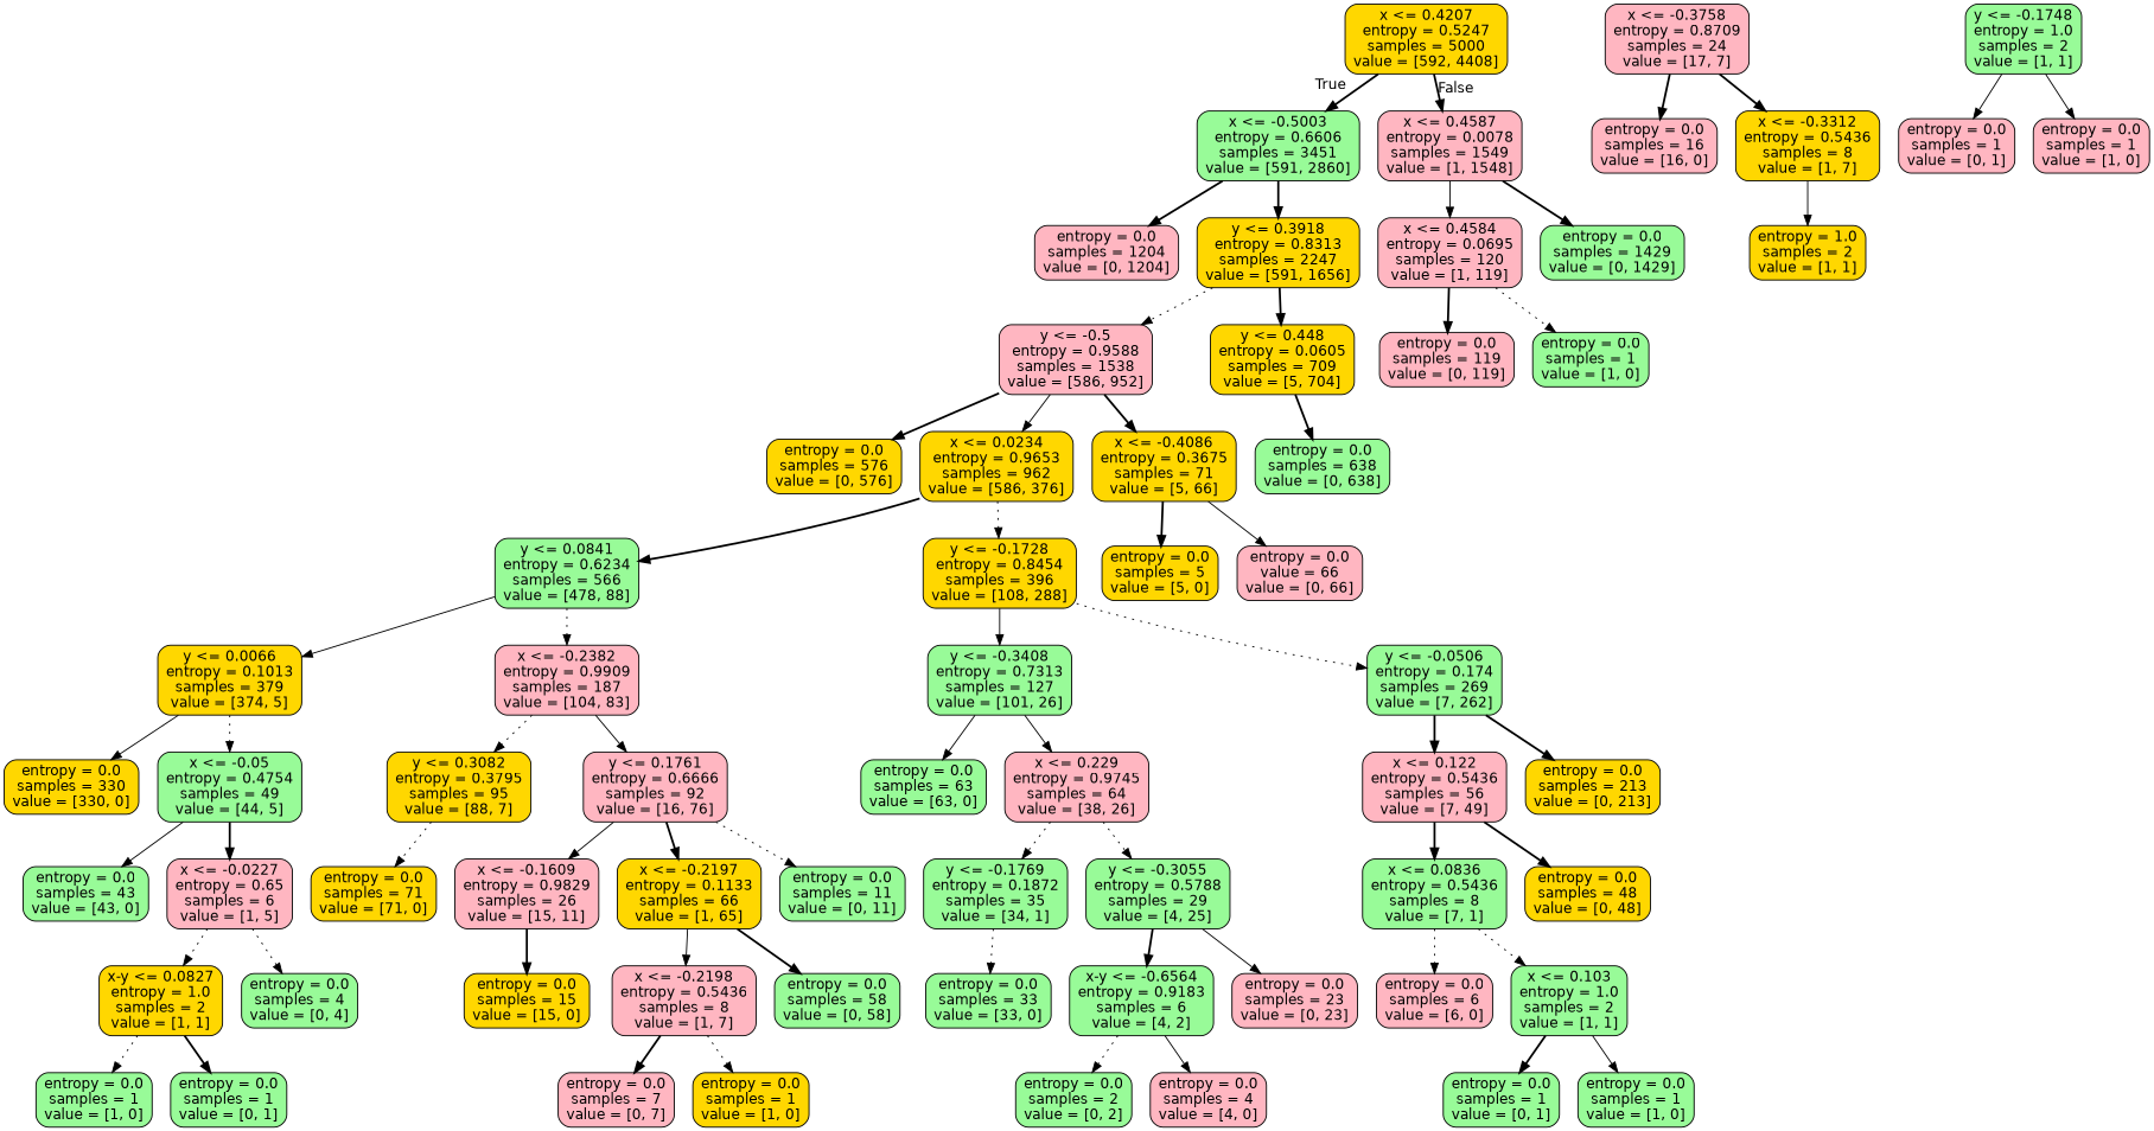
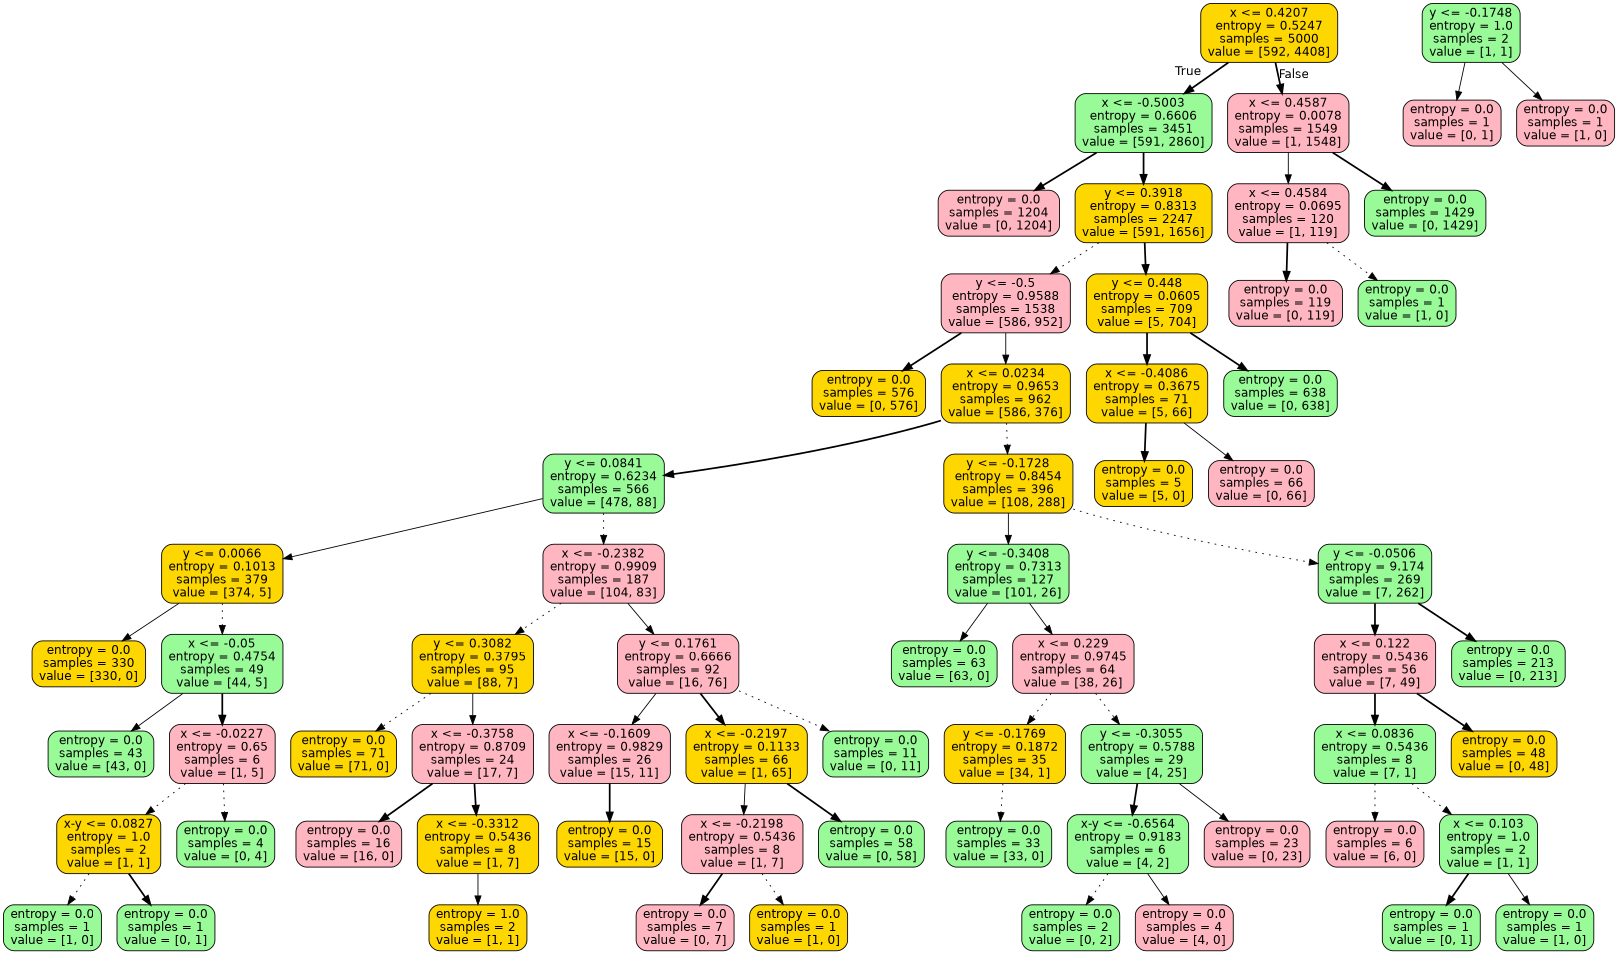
  digraph {
    node [color=black fillcolor=palegreen fontname=helvetica shape=box style="filled, rounded"]
    edge [fontname=helvetica style=bold]
    n1 [fillcolor=gold label="x <= 0.4207\nentropy = 0.5247\nsamples = 5000\nvalue = [592, 4408]"]
    n2 [label="x <= -0.5003\nentropy = 0.6606\nsamples = 3451\nvalue = [591, 2860]"]
    n3 [fillcolor=lightpink label="x <= 0.4587\nentropy = 0.0078\nsamples = 1549\nvalue = [1, 1548]"]
    n4 [fillcolor=lightpink label="entropy = 0.0\nsamples = 1204\nvalue = [0, 1204]"]
    n5 [fillcolor=gold label="y <= 0.3918\nentropy = 0.8313\nsamples = 2247\nvalue = [591, 1656]"]
    n6 [fillcolor=lightpink label="x <= 0.4584\nentropy = 0.0695\nsamples = 120\nvalue = [1, 119]"]
    n7 [label="entropy = 0.0\nsamples = 1429\nvalue = [0, 1429]"]
    n8 [fillcolor=lightpink label="y <= -0.5\nentropy = 0.9588\nsamples = 1538\nvalue = [586, 952]"]
    n9 [fillcolor=gold label="y <= 0.448\nentropy = 0.0605\nsamples = 709\nvalue = [5, 704]"]
    n10 [fillcolor=gold label="entropy = 0.0\nsamples = 576\nvalue = [0, 576]"]
    n11 [fillcolor=gold label="x <= 0.0234\nentropy = 0.9653\nsamples = 962\nvalue = [586, 376]"]
    n12 [fillcolor=gold label="x <= -0.4086\nentropy = 0.3675\nsamples = 71\nvalue = [5, 66]"]
    n13 [label="entropy = 0.0\nsamples = 638\nvalue = [0, 638]"]
    n14 [label="y <= 0.0841\nentropy = 0.6234\nsamples = 566\nvalue = [478, 88]"]
    n15 [fillcolor=gold label="y <= -0.1728\nentropy = 0.8454\nsamples = 396\nvalue = [108, 288]"]
    n16 [fillcolor=gold label="y <= 0.0066\nentropy = 0.1013\nsamples = 379\nvalue = [374, 5]"]
    n17 [fillcolor=lightpink label="x <= -0.2382\nentropy = 0.9909\nsamples = 187\nvalue = [104, 83]"]
    n18 [label="y <= -0.3408\nentropy = 0.7313\nsamples = 127\nvalue = [101, 26]"]
-   n19 [label="y <= -0.0506\nentropy = 0.174\nsamples = 269\nvalue = [7, 262]"]
+   n19 [label="y <= -0.0506\nentropy = 9.174\nsamples = 269\nvalue = [7, 262]"]
    n20 [fillcolor=gold label="entropy = 0.0\nsamples = 330\nvalue = [330, 0]"]
    n21 [label="x <= -0.05\nentropy = 0.4754\nsamples = 49\nvalue = [44, 5]"]
    n22 [fillcolor=gold label="y <= 0.3082\nentropy = 0.3795\nsamples = 95\nvalue = [88, 7]"]
    n23 [fillcolor=lightpink label="y <= 0.1761\nentropy = 0.6666\nsamples = 92\nvalue = [16, 76]"]
    n24 [label="entropy = 0.0\nsamples = 43\nvalue = [43, 0]"]
    n25 [fillcolor=lightpink label="x <= -0.0227\nentropy = 0.65\nsamples = 6\nvalue = [1, 5]"]
    n26 [fillcolor=gold label="x-y <= 0.0827\nentropy = 1.0\nsamples = 2\nvalue = [1, 1]"]
    n27 [label="entropy = 0.0\nsamples = 4\nvalue = [0, 4]"]
    n28 [label="entropy = 0.0\nsamples = 1\nvalue = [1, 0]"]
    n29 [label="entropy = 0.0\nsamples = 1\nvalue = [0, 1]"]
    n30 [fillcolor=gold label="entropy = 0.0\nsamples = 71\nvalue = [71, 0]"]
    n31 [fillcolor=lightpink label="x <= -0.3758\nentropy = 0.8709\nsamples = 24\nvalue = [17, 7]"]
    n32 [fillcolor=lightpink label="x <= -0.1609\nentropy = 0.9829\nsamples = 26\nvalue = [15, 11]"]
    n33 [fillcolor=gold label="x <= -0.2197\nentropy = 0.1133\nsamples = 66\nvalue = [1, 65]"]
    n34 [label="entropy = 0.0\nsamples = 11\nvalue = [0, 11]"]
    n35 [fillcolor=lightpink label="entropy = 0.0\nsamples = 16\nvalue = [16, 0]"]
    n36 [fillcolor=gold label="x <= -0.3312\nentropy = 0.5436\nsamples = 8\nvalue = [1, 7]"]
    n37 [fillcolor=gold label="entropy = 1.0\nsamples = 2\nvalue = [1, 1]"]
    n38 [fillcolor=gold label="entropy = 0.0\nsamples = 15\nvalue = [15, 0]"]
    n39 [fillcolor=lightpink label="x <= -0.2198\nentropy = 0.5436\nsamples = 8\nvalue = [1, 7]"]
    n40 [label="entropy = 0.0\nsamples = 58\nvalue = [0, 58]"]
    n41 [fillcolor=lightpink label="entropy = 0.0\nsamples = 7\nvalue = [0, 7]"]
    n42 [fillcolor=gold label="entropy = 0.0\nsamples = 1\nvalue = [1, 0]"]
    n43 [label="entropy = 0.0\nsamples = 63\nvalue = [63, 0]"]
    n44 [fillcolor=lightpink label="x <= 0.229\nentropy = 0.9745\nsamples = 64\nvalue = [38, 26]"]
    n45 [fillcolor=lightpink label="x <= 0.122\nentropy = 0.5436\nsamples = 56\nvalue = [7, 49]"]
-   n46 [fillcolor=gold label="entropy = 0.0\nsamples = 213\nvalue = [0, 213]"]
-   n47 [label="y <= -0.1769\nentropy = 0.1872\nsamples = 35\nvalue = [34, 1]"]
+   n46 [label="entropy = 0.0\nsamples = 213\nvalue = [0, 213]"]
+   n47 [fillcolor=gold label="y <= -0.1769\nentropy = 0.1872\nsamples = 35\nvalue = [34, 1]"]
    n48 [label="y <= -0.3055\nentropy = 0.5788\nsamples = 29\nvalue = [4, 25]"]
    n49 [label="entropy = 0.0\nsamples = 33\nvalue = [33, 0]"]
    n50 [label="x-y <= -0.6564\nentropy = 0.9183\nsamples = 6\nvalue = [4, 2]"]
    n51 [fillcolor=lightpink label="entropy = 0.0\nsamples = 23\nvalue = [0, 23]"]
    n52 [label="y <= -0.1748\nentropy = 1.0\nsamples = 2\nvalue = [1, 1]"]
    n53 [fillcolor=lightpink label="entropy = 0.0\nsamples = 1\nvalue = [0, 1]"]
    n54 [fillcolor=lightpink label="entropy = 0.0\nsamples = 1\nvalue = [1, 0]"]
    n55 [label="entropy = 0.0\nsamples = 2\nvalue = [0, 2]"]
    n56 [fillcolor=lightpink label="entropy = 0.0\nsamples = 4\nvalue = [4, 0]"]
    n57 [label="x <= 0.0836\nentropy = 0.5436\nsamples = 8\nvalue = [7, 1]"]
    n58 [fillcolor=gold label="entropy = 0.0\nsamples = 48\nvalue = [0, 48]"]
    n59 [fillcolor=lightpink label="entropy = 0.0\nsamples = 6\nvalue = [6, 0]"]
    n60 [label="x <= 0.103\nentropy = 1.0\nsamples = 2\nvalue = [1, 1]"]
    n61 [label="entropy = 0.0\nsamples = 1\nvalue = [0, 1]"]
    n62 [label="entropy = 0.0\nsamples = 1\nvalue = [1, 0]"]
    n63 [fillcolor=gold label="entropy = 0.0\nsamples = 5\nvalue = [5, 0]"]
-   n64 [fillcolor=lightpink label="entropy = 0.0\nvalue = 66\nvalue = [0, 66]"]
+   n64 [fillcolor=lightpink label="entropy = 0.0\nsamples = 66\nvalue = [0, 66]"]
    n65 [fillcolor=lightpink label="entropy = 0.0\nsamples = 119\nvalue = [0, 119]"]
    n66 [label="entropy = 0.0\nsamples = 1\nvalue = [1, 0]"]
    n1 -> n2 [headlabel=True labelangle=45 labeldistance=2.5]
    n1 -> n3 [headlabel=False labelangle=-45 labeldistance=2.5]
    n2 -> n4
    n2 -> n5
    n3 -> n6 [style=solid]
    n3 -> n7
    n5 -> n8 [style=dotted]
    n5 -> n9
    n6 -> n65
    n6 -> n66 [style=dotted]
    n8 -> n10
    n8 -> n11 [style=solid]
-   n8 -> n12
+   n9 -> n12
    n9 -> n13
    n11 -> n14
    n11 -> n15 [style=dotted]
    n12 -> n63
    n12 -> n64 [style=solid]
    n14 -> n16 [style=solid]
    n14 -> n17 [style=dotted]
    n15 -> n18 [style=solid]
    n15 -> n19 [style=dotted]
    n16 -> n20 [style=solid]
    n16 -> n21 [style=dotted]
    n17 -> n22 [style=dotted]
    n17 -> n23 [style=solid]
    n18 -> n43 [style=solid]
    n18 -> n44 [style=solid]
    n19 -> n45
    n19 -> n46
    n21 -> n24 [style=solid]
    n21 -> n25
    n22 -> n30 [style=dotted]
+   n22 -> n31 [style=solid]
    n23 -> n32 [style=solid]
    n23 -> n33
    n23 -> n34 [style=dotted]
    n25 -> n26 [style=dotted]
    n25 -> n27 [style=dotted]
    n26 -> n28 [style=dotted]
    n26 -> n29
    n31 -> n35
    n31 -> n36
    n32 -> n38
    n33 -> n39 [style=solid]
    n33 -> n40
    n36 -> n37 [style=solid]
    n39 -> n41
    n39 -> n42 [style=dotted]
    n44 -> n47 [style=dotted]
    n44 -> n48 [style=dotted]
    n45 -> n57
    n45 -> n58
    n47 -> n49 [style=dotted]
    n48 -> n50
    n48 -> n51 [style=solid]
    n50 -> n55 [style=dotted]
    n50 -> n56 [style=solid]
    n52 -> n53 [style=solid]
    n52 -> n54 [style=solid]
    n57 -> n59 [style=dotted]
    n57 -> n60 [style=dotted]
    n60 -> n61
    n60 -> n62 [style=solid]
  }
